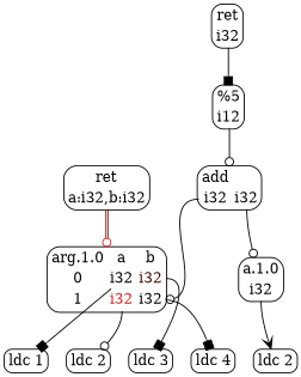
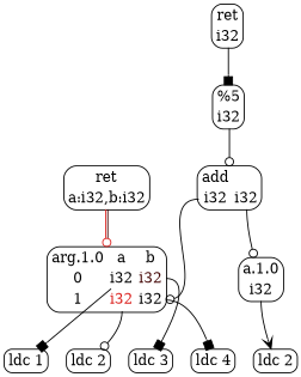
  digraph {
    node [shape=plain style=rounded]
    edge [arrowhead=odot tailport="0:_"]
    n1 [label=<<table border="1" cellborder="0" cellpadding="2" cellspacing="1" style="ROUNDED"><tr><td colspan="0" rowspan="0"><font>arg.1.0</font></td><td colspan="1" rowspan="0"><font>a</font></td><td colspan="2" rowspan="0"><font>b</font></td></tr><tr><td colspan="0" rowspan="1"><font>0</font></td><td colspan="1" port="arg.1.0[a.1.0]" rowspan="1"><font>i32</font></td><td colspan="2" port="arg.1.0[b.1.0]" rowspan="1"><font color="#440706">i32</font></td></tr><tr><td colspan="0" rowspan="2"><font>1</font></td><td colspan="1" port="arg.1.0[a.1.1]" rowspan="2"><font color="#db1f1c">i32</font></td><td colspan="2" port="arg.1.0[b.1.1]" rowspan="2"><font>i32</font></td></tr></table>>]
    n2 [label=<<table border="1" cellborder="0" cellpadding="2" cellspacing="1" style="ROUNDED"><tr><td colspan="1" rowspan="0"><font>ldc 1</font></td></tr></table>>]
    n3 [label=<<table border="1" cellborder="0" cellpadding="2" cellspacing="1" style="ROUNDED"><tr><td colspan="1" rowspan="0"><font>ldc 2</font></td></tr></table>>]
    n4 [label=<<table border="1" cellborder="0" cellpadding="2" cellspacing="1" style="ROUNDED"><tr><td colspan="1" rowspan="0"><font>ldc 3</font></td></tr></table>>]
    n5 [label=<<table border="1" cellborder="0" cellpadding="2" cellspacing="1" style="ROUNDED"><tr><td colspan="1" rowspan="0"><font>ldc 4</font></td></tr></table>>]
    n6 [label=<<table border="1" cellborder="0" cellpadding="2" cellspacing="1" style="ROUNDED"><tr><td colspan="1" rowspan="0"><font>ret</font></td></tr><tr><td colspan="1" port="0" rowspan="1"><font>a:i32,b:i32</font></td></tr></table>>]
    n7 [label=<<table border="1" cellborder="0" cellpadding="2" cellspacing="1" style="ROUNDED"><tr><td colspan="0" rowspan="0"><font>a.1.0</font></td></tr><tr><td colspan="0" port="0" rowspan="1"><font>i32</font></td></tr></table>>]
    n8 [label=<<table border="1" cellborder="0" cellpadding="2" cellspacing="1" style="ROUNDED"><tr><td colspan="1" rowspan="0"><font>ldc 2</font></td></tr></table>>]
-   n9 [label=<<table border="1" cellborder="0" cellpadding="2" cellspacing="1" style="ROUNDED"><tr><td colspan="0" rowspan="0"><font>%5</font></td></tr><tr><td colspan="0" port="0" rowspan="1"><font>i12</font></td></tr></table>>]
+   n9 [label=<<table border="1" cellborder="0" cellpadding="2" cellspacing="1" style="ROUNDED"><tr><td colspan="0" rowspan="0"><font>%5</font></td></tr><tr><td colspan="0" port="0" rowspan="1"><font>i32</font></td></tr></table>>]
    n10 [label=<<table border="1" cellborder="0" cellpadding="2" cellspacing="1" style="ROUNDED"><tr><td colspan="1" rowspan="0"><font>add</font></td></tr><tr><td colspan="1" port="0" rowspan="1"><font>i32</font></td><td colspan="1" port="1" rowspan="1"><font>i32</font></td></tr></table>>]
    n11 [label=<<table border="1" cellborder="0" cellpadding="2" cellspacing="1" style="ROUNDED"><tr><td colspan="1" rowspan="0"><font>ret</font></td></tr><tr><td colspan="1" port="0" rowspan="1"><font>i32</font></td></tr></table>>]
    n1 -> n2 [arrowhead=box tailport="arg.1.0[a.1.0]:_"]
    n1 -> n3 [tailport="arg.1.0[a.1.1]:_"]
    n1 -> n4 [arrowhead=box tailport="arg.1.0[b.1.0]:_"]
    n1 -> n5 [arrowhead=box tailport="arg.1.0[b.1.1]:_"]
    n6 -> n1 [color="#db1f1c:#440706" fillcolor=black]
    n7 -> n8 [arrowhead=vee]
    n9 -> n10
    n10 -> n1 [fillcolor=black headport="arg.1.0[b.1.1]:_"]
    n10 -> n7 [fillcolor=black tailport="1:_"]
    n11 -> n9 [arrowhead=box fillcolor=black]
  }
